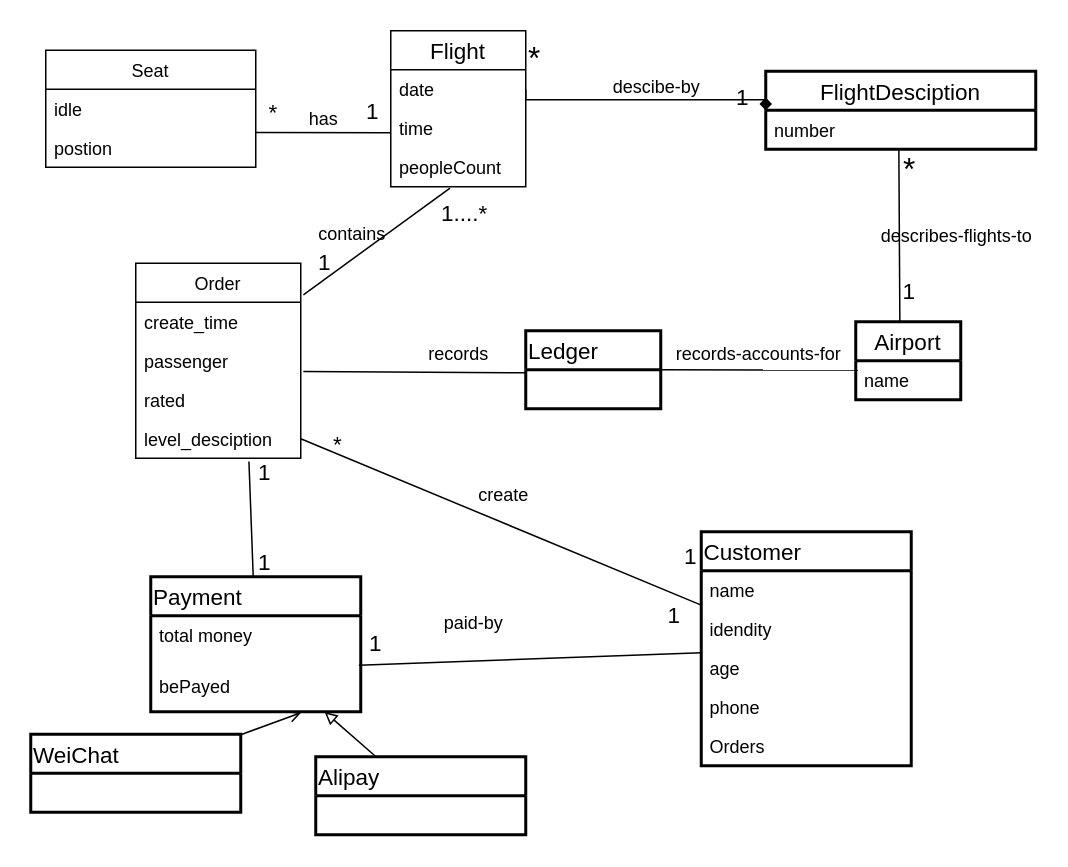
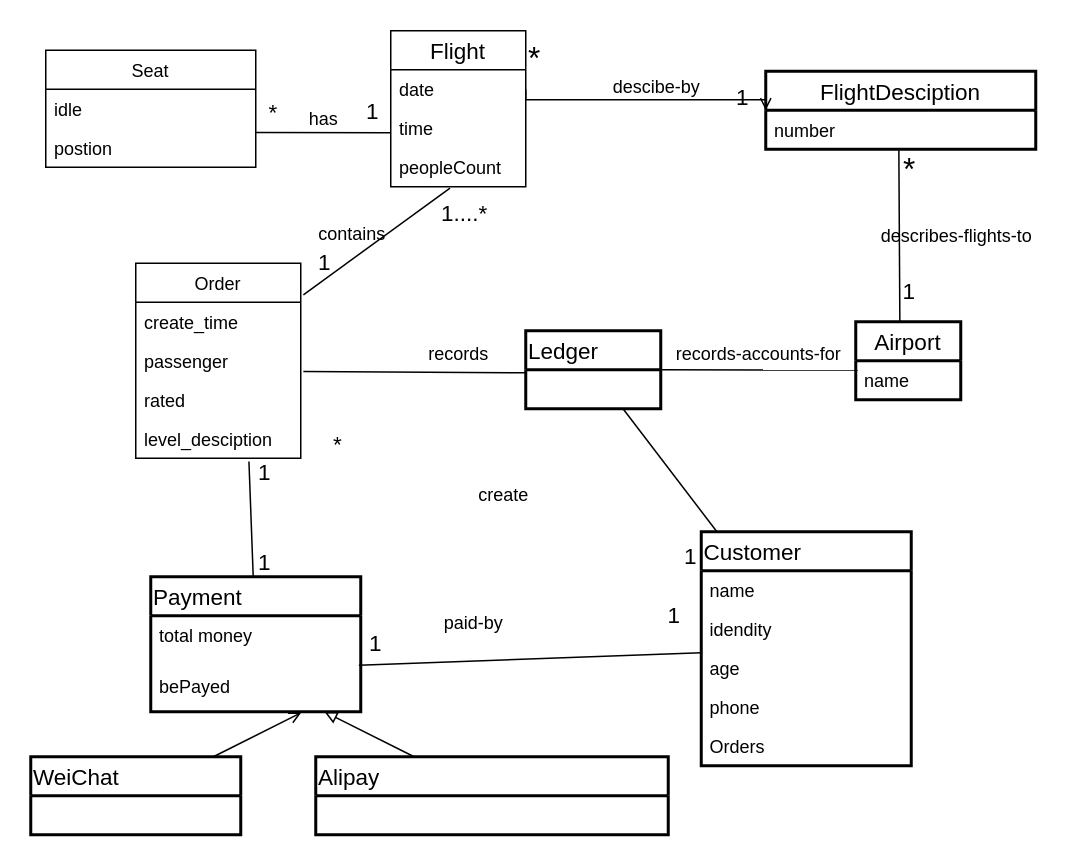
  <mxCell id="0" />
  <mxCell id="1" parent="0" />
- <mxCell id="2" value="" style="endArrow=diamond;shadow=0;strokeWidth=1;rounded=0;endFill=1;edgeStyle=elbowEdgeStyle;elbow=vertical;exitX=1;exitY=0.5;exitDx=0;exitDy=0;entryX=0;entryY=0.5;entryDx=0;entryDy=0;" parent="1" source="7" target="10" edge="1"><mxGeometry x="0.5" y="41" relative="1" as="geometry"><mxPoint x="340" y="79" as="sourcePoint" /><mxPoint x="468" y="73" as="targetPoint" /><mxPoint x="-40" y="32" as="offset" /></mxGeometry></mxCell>
+ <mxCell id="2" value="" style="endArrow=open;shadow=0;strokeWidth=1;rounded=0;endFill=1;edgeStyle=elbowEdgeStyle;elbow=vertical;exitX=1;exitY=0.5;exitDx=0;exitDy=0;entryX=0;entryY=0.5;entryDx=0;entryDy=0;" parent="1" source="7" target="10" edge="1"><mxGeometry x="0.5" y="41" relative="1" as="geometry"><mxPoint x="340" y="79" as="sourcePoint" /><mxPoint x="468" y="73" as="targetPoint" /><mxPoint x="-40" y="32" as="offset" /></mxGeometry></mxCell>
  <mxCell id="3" value="*" style="resizable=0;align=left;verticalAlign=bottom;labelBackgroundColor=none;fontSize=21;" parent="2" connectable="0" vertex="1"><mxGeometry x="-1" relative="1" as="geometry"><mxPoint y="-9" as="offset" /></mxGeometry></mxCell>
  <mxCell id="4" value="1" style="resizable=0;align=right;verticalAlign=bottom;labelBackgroundColor=none;fontSize=15;" parent="2" connectable="0" vertex="1"><mxGeometry x="1" relative="1" as="geometry"><mxPoint x="-10" y="1" as="offset" /></mxGeometry></mxCell>
  <mxCell id="5" value="descibe-by" style="text;html=1;resizable=0;points=[];;align=center;verticalAlign=middle;labelBackgroundColor=none;rounded=0;shadow=0;strokeWidth=1;fontSize=12;" parent="2" vertex="1" connectable="0"><mxGeometry x="0.5" y="49" relative="1" as="geometry"><mxPoint x="-38" y="40" as="offset" /></mxGeometry></mxCell>
  <mxCell id="6" value="Flight" style="swimlane;fontStyle=0;childLayout=stackLayout;horizontal=1;startSize=26;fillColor=none;horizontalStack=0;resizeParent=1;resizeParentMax=0;resizeLast=0;collapsible=1;marginBottom=0;fontSize=15;" parent="1" vertex="1"><mxGeometry x="260" y="20" width="90" height="104" as="geometry" /></mxCell>
  <mxCell id="7" value="date" style="text;strokeColor=none;fillColor=none;align=left;verticalAlign=top;spacingLeft=4;spacingRight=4;overflow=hidden;rotatable=0;points=[[0,0.5],[1,0.5]];portConstraint=eastwest;" parent="6" vertex="1"><mxGeometry y="26" width="90" height="26" as="geometry" /></mxCell>
  <mxCell id="8" value="time" style="text;strokeColor=none;fillColor=none;align=left;verticalAlign=top;spacingLeft=4;spacingRight=4;overflow=hidden;rotatable=0;points=[[0,0.5],[1,0.5]];portConstraint=eastwest;" parent="6" vertex="1"><mxGeometry y="52" width="90" height="26" as="geometry" /></mxCell>
  <mxCell id="9" value="peopleCount" style="text;strokeColor=none;fillColor=none;align=left;verticalAlign=top;spacingLeft=4;spacingRight=4;overflow=hidden;rotatable=0;points=[[0,0.5],[1,0.5]];portConstraint=eastwest;" vertex="1" parent="6"><mxGeometry y="78" width="90" height="26" as="geometry" /></mxCell>
  <mxCell id="10" value="FlightDesciption" style="swimlane;fontStyle=0;childLayout=stackLayout;horizontal=1;startSize=26;fillColor=none;horizontalStack=0;resizeParent=1;resizeParentMax=0;resizeLast=0;collapsible=1;marginBottom=0;fontSize=15;strokeWidth=2;" parent="1" vertex="1"><mxGeometry x="510" y="47" width="180" height="52" as="geometry" /></mxCell>
  <mxCell id="11" value="number" style="text;strokeColor=none;fillColor=none;align=left;verticalAlign=top;spacingLeft=4;spacingRight=4;overflow=hidden;rotatable=0;points=[[0,0.5],[1,0.5]];portConstraint=eastwest;" parent="10" vertex="1"><mxGeometry y="26" width="180" height="26" as="geometry" /></mxCell>
  <mxCell id="12" style="rounded=0;orthogonalLoop=1;jettySize=auto;html=1;entryX=0.493;entryY=1.027;entryDx=0;entryDy=0;entryPerimeter=0;fontSize=20;endArrow=none;endFill=0;exitX=0.42;exitY=0.003;exitDx=0;exitDy=0;exitPerimeter=0;" parent="1" source="13" target="11" edge="1"><mxGeometry relative="1" as="geometry" /></mxCell>
  <mxCell id="13" value="Airport" style="swimlane;fontStyle=0;childLayout=stackLayout;horizontal=1;startSize=26;fillColor=none;horizontalStack=0;resizeParent=1;resizeParentMax=0;resizeLast=0;collapsible=1;marginBottom=0;strokeWidth=2;fontSize=15;" parent="1" vertex="1"><mxGeometry x="570" y="214" width="70" height="52" as="geometry" /></mxCell>
  <mxCell id="14" value="name" style="text;strokeColor=none;fillColor=none;align=left;verticalAlign=top;spacingLeft=4;spacingRight=4;overflow=hidden;rotatable=0;points=[[0,0.5],[1,0.5]];portConstraint=eastwest;" parent="13" vertex="1"><mxGeometry y="26" width="70" height="26" as="geometry" /></mxCell>
  <mxCell id="15" value="*" style="resizable=0;align=left;verticalAlign=bottom;labelBackgroundColor=none;fontSize=21;" parent="1" connectable="0" vertex="1"><mxGeometry x="600" y="124" as="geometry" /></mxCell>
  <mxCell id="16" value="1" style="resizable=0;align=right;verticalAlign=bottom;labelBackgroundColor=none;fontSize=15;" parent="1" connectable="0" vertex="1"><mxGeometry x="467" y="47" as="geometry"><mxPoint x="144" y="156" as="offset" /></mxGeometry></mxCell>
  <mxCell id="17" value="describes-flights-to" style="text;html=1;resizable=0;points=[];;align=center;verticalAlign=middle;labelBackgroundColor=none;rounded=0;shadow=0;strokeWidth=1;fontSize=12;" parent="1" vertex="1" connectable="0"><mxGeometry x="650" y="164" as="geometry"><mxPoint x="-14" y="-8" as="offset" /></mxGeometry></mxCell>
  <mxCell id="18" style="edgeStyle=none;rounded=0;orthogonalLoop=1;jettySize=auto;html=1;entryX=0.439;entryY=1.034;entryDx=0;entryDy=0;entryPerimeter=0;endArrow=none;endFill=0;fontSize=15;exitX=1.016;exitY=0.162;exitDx=0;exitDy=0;exitPerimeter=0;" parent="1" source="58" target="9" edge="1"><mxGeometry relative="1" as="geometry"><mxPoint x="237.017" y="194" as="sourcePoint" /></mxGeometry></mxCell>
- <mxCell id="19" style="edgeStyle=none;rounded=0;orthogonalLoop=1;jettySize=auto;html=1;endArrow=none;endFill=0;fontSize=15;entryX=1;entryY=0.5;entryDx=0;entryDy=0;" parent="1" source="21" target="62" edge="1"><mxGeometry relative="1" as="geometry"><mxPoint x="220.687" y="298" as="targetPoint" /></mxGeometry></mxCell>
+ <mxCell id="19" style="edgeStyle=none;rounded=0;orthogonalLoop=1;jettySize=auto;html=1;endArrow=none;endFill=0;fontSize=15;" parent="1" source="21" target="32" edge="1"><mxGeometry relative="1" as="geometry"><mxPoint x="220.687" y="298" as="targetPoint" /></mxGeometry></mxCell>
  <mxCell id="20" style="edgeStyle=none;rounded=0;orthogonalLoop=1;jettySize=auto;html=1;entryX=0.991;entryY=-0.031;entryDx=0;entryDy=0;endArrow=none;endFill=0;fontSize=15;entryPerimeter=0;" parent="1" source="21" target="30" edge="1"><mxGeometry relative="1" as="geometry"><mxPoint x="130" y="535" as="targetPoint" /></mxGeometry></mxCell>
  <mxCell id="21" value="Customer" style="swimlane;fontStyle=0;childLayout=stackLayout;horizontal=1;startSize=26;fillColor=none;horizontalStack=0;resizeParent=1;resizeParentMax=0;resizeLast=0;collapsible=1;marginBottom=0;strokeWidth=2;fontSize=15;align=left;" parent="1" vertex="1"><mxGeometry x="467" y="354" width="140" height="156" as="geometry" /></mxCell>
  <mxCell id="22" value="name" style="text;strokeColor=none;fillColor=none;align=left;verticalAlign=top;spacingLeft=4;spacingRight=4;overflow=hidden;rotatable=0;points=[[0,0.5],[1,0.5]];portConstraint=eastwest;" parent="21" vertex="1"><mxGeometry y="26" width="140" height="26" as="geometry" /></mxCell>
  <mxCell id="23" value="idendity" style="text;strokeColor=none;fillColor=none;align=left;verticalAlign=top;spacingLeft=4;spacingRight=4;overflow=hidden;rotatable=0;points=[[0,0.5],[1,0.5]];portConstraint=eastwest;" parent="21" vertex="1"><mxGeometry y="52" width="140" height="26" as="geometry" /></mxCell>
  <mxCell id="24" value="age" style="text;strokeColor=none;fillColor=none;align=left;verticalAlign=top;spacingLeft=4;spacingRight=4;overflow=hidden;rotatable=0;points=[[0,0.5],[1,0.5]];portConstraint=eastwest;" parent="21" vertex="1"><mxGeometry y="78" width="140" height="26" as="geometry" /></mxCell>
  <mxCell id="25" value="phone" style="text;strokeColor=none;fillColor=none;align=left;verticalAlign=top;spacingLeft=4;spacingRight=4;overflow=hidden;rotatable=0;points=[[0,0.5],[1,0.5]];portConstraint=eastwest;" parent="21" vertex="1"><mxGeometry y="104" width="140" height="26" as="geometry" /></mxCell>
  <mxCell id="26" value="Orders" style="text;strokeColor=none;fillColor=none;align=left;verticalAlign=top;spacingLeft=4;spacingRight=4;overflow=hidden;rotatable=0;points=[[0,0.5],[1,0.5]];portConstraint=eastwest;" vertex="1" parent="21"><mxGeometry y="130" width="140" height="26" as="geometry" /></mxCell>
  <mxCell id="27" style="edgeStyle=none;rounded=0;orthogonalLoop=1;jettySize=auto;html=1;entryX=0.686;entryY=1.081;entryDx=0;entryDy=0;entryPerimeter=0;endArrow=none;endFill=0;fontSize=15;" parent="1" source="28" target="62" edge="1"><mxGeometry relative="1" as="geometry"><mxPoint x="163.82" y="297.714" as="targetPoint" /></mxGeometry></mxCell>
  <mxCell id="28" value="Payment" style="swimlane;fontStyle=0;childLayout=stackLayout;horizontal=1;startSize=26;fillColor=none;horizontalStack=0;resizeParent=1;resizeParentMax=0;resizeLast=0;collapsible=1;marginBottom=0;strokeWidth=2;fontSize=15;align=left;" parent="1" vertex="1"><mxGeometry x="100" y="384" width="140" height="90" as="geometry" /></mxCell>
  <mxCell id="29" value="total money" style="text;strokeColor=none;fillColor=none;align=left;verticalAlign=top;spacingLeft=4;spacingRight=4;overflow=hidden;rotatable=0;points=[[0,0.5],[1,0.5]];portConstraint=eastwest;" parent="28" vertex="1"><mxGeometry y="26" width="140" height="34" as="geometry" /></mxCell>
  <mxCell id="30" value="bePayed" style="text;strokeColor=none;fillColor=none;align=left;verticalAlign=top;spacingLeft=4;spacingRight=4;overflow=hidden;rotatable=0;points=[[0,0.5],[1,0.5]];portConstraint=eastwest;" parent="28" vertex="1"><mxGeometry y="60" width="140" height="30" as="geometry" /></mxCell>
  <mxCell id="31" style="edgeStyle=none;rounded=0;orthogonalLoop=1;jettySize=auto;html=1;entryX=0.02;entryY=0.238;entryDx=0;entryDy=0;entryPerimeter=0;endArrow=none;endFill=0;fontSize=15;" parent="1" source="32" target="14" edge="1"><mxGeometry relative="1" as="geometry" /></mxCell>
  <mxCell id="32" value="Ledger" style="swimlane;fontStyle=0;childLayout=stackLayout;horizontal=1;startSize=26;fillColor=none;horizontalStack=0;resizeParent=1;resizeParentMax=0;resizeLast=0;collapsible=1;marginBottom=0;strokeWidth=2;fontSize=15;align=left;" parent="1" vertex="1"><mxGeometry x="350" y="220" width="90" height="52" as="geometry" /></mxCell>
  <mxCell id="33" style="edgeStyle=none;rounded=0;orthogonalLoop=1;jettySize=auto;html=1;endArrow=none;endFill=0;fontSize=15;exitX=0;exitY=0.5;exitDx=0;exitDy=0;entryX=1.016;entryY=0.774;entryDx=0;entryDy=0;entryPerimeter=0;" parent="1" edge="1" target="60"><mxGeometry relative="1" as="geometry"><mxPoint x="350" y="248" as="sourcePoint" /><mxPoint x="260" y="246" as="targetPoint" /></mxGeometry></mxCell>
  <mxCell id="34" style="edgeStyle=none;rounded=0;orthogonalLoop=1;jettySize=auto;html=1;endArrow=open;endFill=0;fontSize=15;entryX=0.717;entryY=1.018;entryDx=0;entryDy=0;entryPerimeter=0;" parent="1" source="35" target="30" edge="1"><mxGeometry relative="1" as="geometry"><mxPoint x="93.097" y="562" as="targetPoint" /></mxGeometry></mxCell>
- <mxCell id="35" value="WeiChat" style="swimlane;fontStyle=0;childLayout=stackLayout;horizontal=1;startSize=26;fillColor=none;horizontalStack=0;resizeParent=1;resizeParentMax=0;resizeLast=0;collapsible=1;marginBottom=0;strokeWidth=2;fontSize=15;align=left;" parent="1" vertex="1"><mxGeometry x="20" y="489" width="140" height="52" as="geometry" /></mxCell>
+ <mxCell id="35" value="WeiChat" style="swimlane;fontStyle=0;childLayout=stackLayout;horizontal=1;startSize=26;fillColor=none;horizontalStack=0;resizeParent=1;resizeParentMax=0;resizeLast=0;collapsible=1;marginBottom=0;strokeWidth=2;fontSize=15;align=left;" parent="1" vertex="1"><mxGeometry x="20" y="504" width="140" height="52" as="geometry" /></mxCell>
  <mxCell id="36" style="edgeStyle=none;rounded=0;orthogonalLoop=1;jettySize=auto;html=1;endArrow=block;endFill=0;fontSize=15;entryX=0.828;entryY=1.004;entryDx=0;entryDy=0;entryPerimeter=0;" parent="1" source="37" target="30" edge="1"><mxGeometry relative="1" as="geometry"><mxPoint x="40.4" y="564.16" as="targetPoint" /></mxGeometry></mxCell>
- <mxCell id="37" value="Alipay" style="swimlane;fontStyle=0;childLayout=stackLayout;horizontal=1;startSize=26;fillColor=none;horizontalStack=0;resizeParent=1;resizeParentMax=0;resizeLast=0;collapsible=1;marginBottom=0;strokeWidth=2;fontSize=15;align=left;" parent="1" vertex="1"><mxGeometry x="210" y="504" width="140" height="52" as="geometry" /></mxCell>
+ <mxCell id="37" value="Alipay" style="swimlane;fontStyle=0;childLayout=stackLayout;horizontal=1;startSize=26;fillColor=none;horizontalStack=0;resizeParent=1;resizeParentMax=0;resizeLast=0;collapsible=1;marginBottom=0;strokeWidth=2;fontSize=15;align=left;" parent="1" vertex="1"><mxGeometry x="210" y="504" width="235" height="52" as="geometry" /></mxCell>
  <mxCell id="38" value="1....*" style="resizable=0;align=left;verticalAlign=bottom;labelBackgroundColor=none;fontSize=15;" parent="1" connectable="0" vertex="1"><mxGeometry x="300" y="144" as="geometry"><mxPoint x="-8" y="7" as="offset" /></mxGeometry></mxCell>
  <mxCell id="39" value="1" style="resizable=0;align=left;verticalAlign=bottom;labelBackgroundColor=none;fontSize=15;" parent="1" connectable="0" vertex="1"><mxGeometry x="210" y="184" as="geometry" /></mxCell>
  <mxCell id="40" value="contains" style="text;html=1;resizable=0;points=[];;align=center;verticalAlign=middle;labelBackgroundColor=none;rounded=0;shadow=0;strokeWidth=1;fontSize=12;" parent="1" vertex="1" connectable="0"><mxGeometry x="229.997" y="154.004" as="geometry"><mxPoint x="4" y="1" as="offset" /></mxGeometry></mxCell>
  <mxCell id="41" value="records" style="text;html=1;resizable=0;points=[];;align=center;verticalAlign=middle;labelBackgroundColor=none;rounded=0;shadow=0;strokeWidth=1;fontSize=12;" parent="1" vertex="1" connectable="0"><mxGeometry x="319.997" y="240.004" as="geometry"><mxPoint x="-15" y="-5" as="offset" /></mxGeometry></mxCell>
  <mxCell id="42" value="records-accounts-for" style="text;html=1;resizable=0;points=[];;align=center;verticalAlign=middle;labelBackgroundColor=none;rounded=0;shadow=0;strokeWidth=1;fontSize=12;" parent="1" vertex="1" connectable="0"><mxGeometry x="519.997" y="240.004" as="geometry"><mxPoint x="-15" y="-5" as="offset" /></mxGeometry></mxCell>
  <mxCell id="43" value="paid-by" style="text;html=1;resizable=0;points=[];;align=center;verticalAlign=middle;labelBackgroundColor=none;rounded=0;shadow=0;strokeWidth=1;fontSize=12;" parent="1" vertex="1" connectable="0"><mxGeometry x="329.997" y="419.004" as="geometry"><mxPoint x="-15" y="-5" as="offset" /></mxGeometry></mxCell>
  <mxCell id="44" value="create" style="text;html=1;resizable=0;points=[];;align=center;verticalAlign=middle;labelBackgroundColor=none;rounded=0;shadow=0;strokeWidth=1;fontSize=12;" parent="1" vertex="1" connectable="0"><mxGeometry x="349.997" y="334.004" as="geometry"><mxPoint x="-15" y="-5" as="offset" /></mxGeometry></mxCell>
  <mxCell id="45" value="1" style="resizable=0;align=left;verticalAlign=bottom;labelBackgroundColor=none;fontSize=15;" parent="1" connectable="0" vertex="1"><mxGeometry x="230" y="204" as="geometry"><mxPoint x="213" y="215" as="offset" /></mxGeometry></mxCell>
  <mxCell id="46" value="1" style="resizable=0;align=left;verticalAlign=bottom;labelBackgroundColor=none;fontSize=15;" parent="1" connectable="0" vertex="1"><mxGeometry x="240" y="214" as="geometry"><mxPoint x="4" y="224" as="offset" /></mxGeometry></mxCell>
  <mxCell id="47" value="1" style="resizable=0;align=left;verticalAlign=bottom;labelBackgroundColor=none;fontSize=15;" parent="1" connectable="0" vertex="1"><mxGeometry x="250" y="224" as="geometry"><mxPoint x="204" y="156" as="offset" /></mxGeometry></mxCell>
  <mxCell id="48" value="1" style="resizable=0;align=left;verticalAlign=bottom;labelBackgroundColor=none;fontSize=15;" parent="1" connectable="0" vertex="1"><mxGeometry x="170" y="384" as="geometry" /></mxCell>
  <mxCell id="49" value="*" style="resizable=0;align=left;verticalAlign=bottom;labelBackgroundColor=none;fontSize=15;" parent="1" connectable="0" vertex="1"><mxGeometry x="220" y="305" as="geometry" /></mxCell>
  <mxCell id="50" value="1" style="resizable=0;align=left;verticalAlign=bottom;labelBackgroundColor=none;fontSize=15;" parent="1" connectable="0" vertex="1"><mxGeometry x="170" y="324" as="geometry" /></mxCell>
  <mxCell id="51" style="rounded=0;orthogonalLoop=1;jettySize=auto;html=1;endArrow=none;endFill=0;exitX=0.999;exitY=0.11;exitDx=0;exitDy=0;exitPerimeter=0;" edge="1" parent="1" source="54"><mxGeometry relative="1" as="geometry"><mxPoint x="169.86" y="83.86" as="sourcePoint" /><mxPoint x="260" y="88" as="targetPoint" /></mxGeometry></mxCell>
  <mxCell id="52" value="Seat" style="swimlane;fontStyle=0;childLayout=stackLayout;horizontal=1;startSize=26;fillColor=none;horizontalStack=0;resizeParent=1;resizeParentMax=0;resizeLast=0;collapsible=1;marginBottom=0;" vertex="1" parent="1"><mxGeometry x="30" y="33" width="140" height="78" as="geometry" /></mxCell>
  <mxCell id="53" value="idle" style="text;strokeColor=none;fillColor=none;align=left;verticalAlign=top;spacingLeft=4;spacingRight=4;overflow=hidden;rotatable=0;points=[[0,0.5],[1,0.5]];portConstraint=eastwest;" vertex="1" parent="52"><mxGeometry y="26" width="140" height="26" as="geometry" /></mxCell>
  <mxCell id="54" value="postion" style="text;strokeColor=none;fillColor=none;align=left;verticalAlign=top;spacingLeft=4;spacingRight=4;overflow=hidden;rotatable=0;points=[[0,0.5],[1,0.5]];portConstraint=eastwest;" vertex="1" parent="52"><mxGeometry y="52" width="140" height="26" as="geometry" /></mxCell>
  <mxCell id="55" value="*" style="resizable=0;align=left;verticalAlign=bottom;labelBackgroundColor=none;fontSize=15;" connectable="0" vertex="1" parent="1"><mxGeometry x="170" y="84" as="geometry"><mxPoint x="7" as="offset" /></mxGeometry></mxCell>
  <mxCell id="56" value="1" style="resizable=0;align=left;verticalAlign=bottom;labelBackgroundColor=none;fontSize=15;" connectable="0" vertex="1" parent="1"><mxGeometry x="230" y="204" as="geometry"><mxPoint x="12" y="-121" as="offset" /></mxGeometry></mxCell>
  <mxCell id="57" value="has" style="text;html=1;resizable=0;points=[];;align=center;verticalAlign=middle;labelBackgroundColor=none;rounded=0;shadow=0;strokeWidth=1;fontSize=12;" vertex="1" connectable="0" parent="1"><mxGeometry x="190" y="72" as="geometry"><mxPoint x="24" y="6" as="offset" /></mxGeometry></mxCell>
  <mxCell id="58" value="Order" style="swimlane;fontStyle=0;childLayout=stackLayout;horizontal=1;startSize=26;fillColor=none;horizontalStack=0;resizeParent=1;resizeParentMax=0;resizeLast=0;collapsible=1;marginBottom=0;" vertex="1" parent="1"><mxGeometry x="90" y="175" width="110" height="130" as="geometry" /></mxCell>
  <mxCell id="59" value="create_time" style="text;strokeColor=none;fillColor=none;align=left;verticalAlign=top;spacingLeft=4;spacingRight=4;overflow=hidden;rotatable=0;points=[[0,0.5],[1,0.5]];portConstraint=eastwest;" vertex="1" parent="58"><mxGeometry y="26" width="110" height="26" as="geometry" /></mxCell>
  <mxCell id="60" value="passenger" style="text;strokeColor=none;fillColor=none;align=left;verticalAlign=top;spacingLeft=4;spacingRight=4;overflow=hidden;rotatable=0;points=[[0,0.5],[1,0.5]];portConstraint=eastwest;" vertex="1" parent="58"><mxGeometry y="52" width="110" height="26" as="geometry" /></mxCell>
  <mxCell id="61" value="rated" style="text;strokeColor=none;fillColor=none;align=left;verticalAlign=top;spacingLeft=4;spacingRight=4;overflow=hidden;rotatable=0;points=[[0,0.5],[1,0.5]];portConstraint=eastwest;" vertex="1" parent="58"><mxGeometry y="78" width="110" height="26" as="geometry" /></mxCell>
  <mxCell id="62" value="level_desciption" style="text;strokeColor=none;fillColor=none;align=left;verticalAlign=top;spacingLeft=4;spacingRight=4;overflow=hidden;rotatable=0;points=[[0,0.5],[1,0.5]];portConstraint=eastwest;" vertex="1" parent="58"><mxGeometry y="104" width="110" height="26" as="geometry" /></mxCell>
